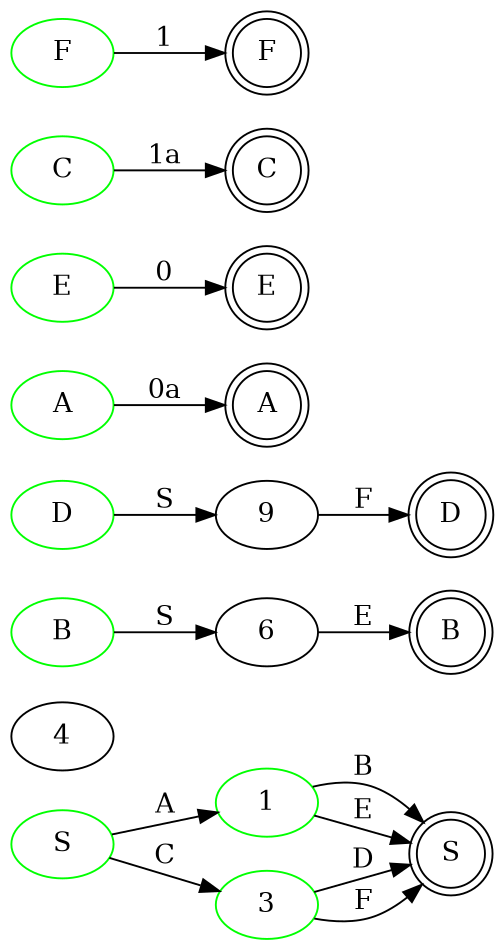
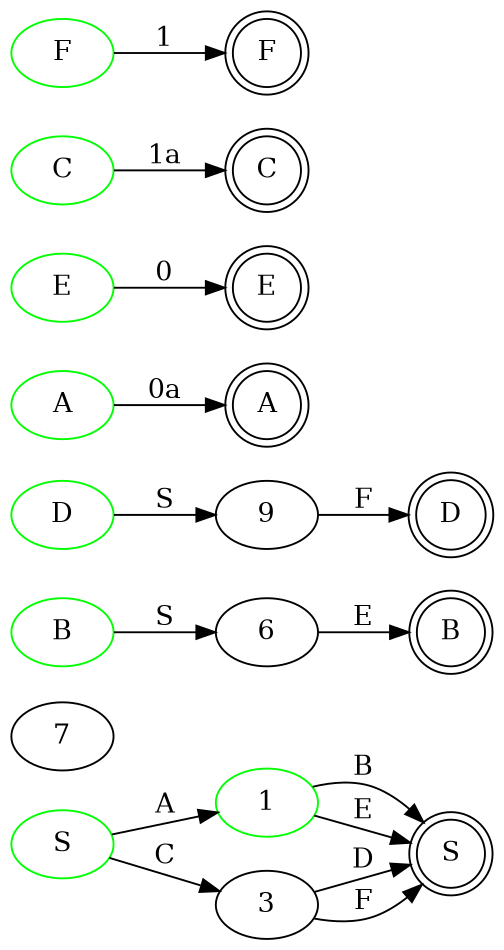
  digraph {
    rankdir=LR
    n1 [color=green label=S]
    1 [color=green]
-   3 [color=green]
+   3
    n4 [label=S shape=doublecircle]
-   4
+   4 [label=7]
    n6 [color=green label=B]
    6
    n8 [label=B shape=doublecircle]
    n9 [color=green label=D]
    9
    n11 [label=D shape=doublecircle]
    n12 [color=green label=A]
    n13 [label=A shape=doublecircle]
    n14 [color=green label=E]
    n15 [label=E shape=doublecircle]
    n16 [color=green label=C]
    n17 [label=C shape=doublecircle]
    n18 [color=green label=F]
    n19 [label=F shape=doublecircle]
    n1 -> 1 [label=A]
    n1 -> 3 [label=C]
    1 -> n4 [label=B]
    1 -> n4 [label=E]
    3 -> n4 [label=D]
    3 -> n4 [label=F]
    n6 -> 6 [label=S]
    6 -> n8 [label=E]
    n9 -> 9 [label=S]
    9 -> n11 [label=F]
    n12 -> n13 [label="0a"]
    n14 -> n15 [label=0]
    n16 -> n17 [label="1a"]
    n18 -> n19 [label=1]
  }
